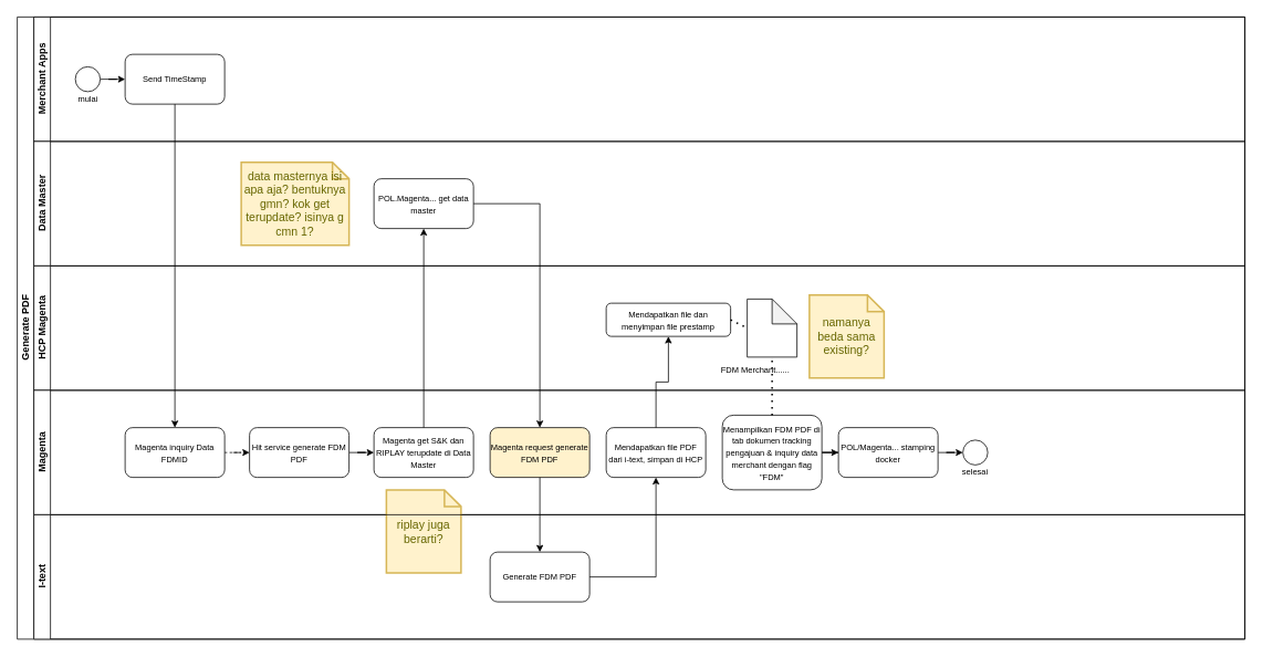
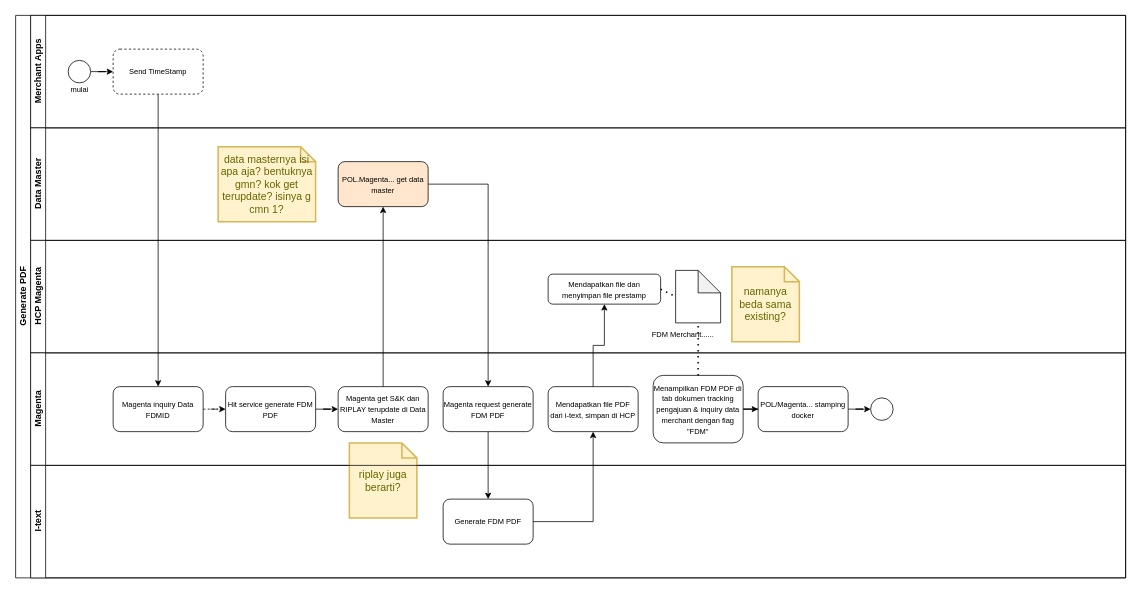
  <mxCell id="0" />
  <mxCell id="1" parent="0" />
  <mxCell id="2" value="Generate PDF" style="swimlane;childLayout=stackLayout;resizeParent=1;resizeParentMax=0;horizontal=0;startSize=20;horizontalStack=0;html=1;" vertex="1" parent="1"><mxGeometry x="20" y="20" width="1480" height="750" as="geometry" /></mxCell>
  <mxCell id="3" value="Merchant Apps" style="swimlane;startSize=20;horizontal=0;html=1;" vertex="1" parent="2"><mxGeometry x="20" width="1460" height="150" as="geometry" /></mxCell>
  <mxCell id="4" style="edgeStyle=orthogonalEdgeStyle;rounded=0;orthogonalLoop=1;jettySize=auto;html=1;" edge="1" parent="3" source="5" target="6"><mxGeometry relative="1" as="geometry" /></mxCell>
  <mxCell id="5" value="" style="ellipse;whiteSpace=wrap;html=1;aspect=fixed;" vertex="1" parent="3"><mxGeometry x="50" y="60" width="30" height="30" as="geometry" /></mxCell>
- <mxCell id="6" value="&lt;font style=&quot;font-size: 10px;&quot;&gt;Send TimeStamp&lt;/font&gt;" style="rounded=1;whiteSpace=wrap;html=1;" vertex="1" parent="3"><mxGeometry x="110" y="45" width="120" height="60" as="geometry" /></mxCell>
+ <mxCell id="6" value="&lt;font style=&quot;font-size: 10px;&quot;&gt;Send TimeStamp&lt;/font&gt;" style="rounded=1;whiteSpace=wrap;html=1;dashed=1;" vertex="1" parent="3"><mxGeometry x="110" y="45" width="120" height="60" as="geometry" /></mxCell>
  <mxCell id="7" value="&lt;font style=&quot;font-size: 10px;&quot;&gt;mulai&lt;/font&gt;" style="text;html=1;align=center;verticalAlign=middle;whiteSpace=wrap;rounded=0;" vertex="1" parent="3"><mxGeometry x="52.5" y="90" width="25" height="15" as="geometry" /></mxCell>
  <mxCell id="8" value="Data Master" style="swimlane;startSize=20;horizontal=0;html=1;" vertex="1" parent="2"><mxGeometry x="20" y="150" width="1460" height="150" as="geometry" /></mxCell>
- <mxCell id="9" value="&lt;font style=&quot;font-size: 10px;&quot;&gt;POL.Magenta... get data master&lt;/font&gt;" style="rounded=1;whiteSpace=wrap;html=1;" vertex="1" parent="8"><mxGeometry x="410" y="45" width="120" height="60" as="geometry" /></mxCell>
+ <mxCell id="9" value="&lt;font style=&quot;font-size: 10px;&quot;&gt;POL.Magenta... get data master&lt;/font&gt;" style="rounded=1;whiteSpace=wrap;html=1;fillColor=#ffe6cc;" vertex="1" parent="8"><mxGeometry x="410" y="45" width="120" height="60" as="geometry" /></mxCell>
  <mxCell id="10" value="data masternya isi apa aja? bentuknya gmn? kok get terupdate? isinya g cmn 1?" style="shape=note;strokeWidth=2;fontSize=14;size=20;whiteSpace=wrap;html=1;fillColor=#fff2cc;strokeColor=#d6b656;fontColor=#666600;" vertex="1" parent="8"><mxGeometry x="250" y="25" width="130" height="100" as="geometry" /></mxCell>
  <mxCell id="11" value="HCP Magenta" style="swimlane;startSize=20;horizontal=0;html=1;" vertex="1" parent="2"><mxGeometry x="20" y="300" width="1460" height="150" as="geometry" /></mxCell>
  <mxCell id="12" value="&lt;font style=&quot;font-size: 10px;&quot;&gt;Mendapatkan file dan menyimpan file prestamp&lt;/font&gt;" style="rounded=1;whiteSpace=wrap;html=1;" vertex="1" parent="11"><mxGeometry x="690" y="45" width="150" height="40" as="geometry" /></mxCell>
  <mxCell id="13" value="" style="shape=note;whiteSpace=wrap;html=1;backgroundOutline=1;darkOpacity=0.05;" vertex="1" parent="11"><mxGeometry x="860" y="40" width="60" height="70" as="geometry" /></mxCell>
  <mxCell id="14" value="" style="endArrow=none;dashed=1;html=1;dashPattern=1 3;strokeWidth=2;rounded=0;exitX=1;exitY=0.5;exitDx=0;exitDy=0;entryX=0;entryY=0.5;entryDx=0;entryDy=0;entryPerimeter=0;" edge="1" parent="11" source="12" target="13"><mxGeometry width="50" height="50" relative="1" as="geometry"><mxPoint x="810" y="120" as="sourcePoint" /><mxPoint x="860" y="70" as="targetPoint" /></mxGeometry></mxCell>
  <mxCell id="15" value="&lt;font style=&quot;font-size: 10px;&quot;&gt;FDM Merchant......&lt;/font&gt;" style="text;html=1;align=center;verticalAlign=middle;whiteSpace=wrap;rounded=0;" vertex="1" parent="11"><mxGeometry x="805" y="110" width="130" height="30" as="geometry" /></mxCell>
  <mxCell id="16" value="namanya beda sama existing?" style="shape=note;strokeWidth=2;fontSize=14;size=20;whiteSpace=wrap;html=1;fillColor=#fff2cc;strokeColor=#d6b656;fontColor=#666600;" vertex="1" parent="11"><mxGeometry x="935" y="35" width="90" height="100" as="geometry" /></mxCell>
  <mxCell id="17" value="Magenta" style="swimlane;startSize=20;horizontal=0;html=1;" vertex="1" parent="2"><mxGeometry x="20" y="450" width="1460" height="150" as="geometry" /></mxCell>
  <mxCell id="18" style="edgeStyle=orthogonalEdgeStyle;rounded=0;orthogonalLoop=1;jettySize=auto;html=1;entryX=0;entryY=0.5;entryDx=0;entryDy=0;dashed=1;" edge="1" parent="17" source="19" target="21"><mxGeometry relative="1" as="geometry" /></mxCell>
  <mxCell id="19" value="&lt;font style=&quot;font-size: 10px;&quot;&gt;Magenta inquiry Data FDMID&lt;/font&gt;" style="rounded=1;whiteSpace=wrap;html=1;" vertex="1" parent="17"><mxGeometry x="110" y="45" width="120" height="60" as="geometry" /></mxCell>
  <mxCell id="20" style="edgeStyle=orthogonalEdgeStyle;rounded=0;orthogonalLoop=1;jettySize=auto;html=1;entryX=0;entryY=0.5;entryDx=0;entryDy=0;" edge="1" parent="17" source="21" target="22"><mxGeometry relative="1" as="geometry" /></mxCell>
  <mxCell id="21" value="&lt;font style=&quot;font-size: 10px;&quot;&gt;Hit service generate FDM PDF&lt;/font&gt;" style="rounded=1;whiteSpace=wrap;html=1;" vertex="1" parent="17"><mxGeometry x="260" y="45" width="120" height="60" as="geometry" /></mxCell>
  <mxCell id="22" value="&lt;font style=&quot;font-size: 10px;&quot;&gt;Magenta get S&amp;amp;K dan RIPLAY terupdate di Data Master&lt;/font&gt;" style="rounded=1;whiteSpace=wrap;html=1;" vertex="1" parent="17"><mxGeometry x="410" y="45" width="120" height="60" as="geometry" /></mxCell>
- <mxCell id="23" value="&lt;font style=&quot;font-size: 10px;&quot;&gt;Magenta request generate FDM PDF&lt;/font&gt;" style="rounded=1;whiteSpace=wrap;html=1;fillColor=#fff2cc;" vertex="1" parent="17"><mxGeometry x="550" y="45" width="120" height="60" as="geometry" /></mxCell>
+ <mxCell id="23" value="&lt;font style=&quot;font-size: 10px;&quot;&gt;Magenta request generate FDM PDF&lt;/font&gt;" style="rounded=1;whiteSpace=wrap;html=1;" vertex="1" parent="17"><mxGeometry x="550" y="45" width="120" height="60" as="geometry" /></mxCell>
  <mxCell id="24" value="&lt;font style=&quot;font-size: 10px;&quot;&gt;Mendapatkan file PDF dari i-text, simpan di HCP&lt;/font&gt;" style="rounded=1;whiteSpace=wrap;html=1;" vertex="1" parent="17"><mxGeometry x="690" y="45" width="120" height="60" as="geometry" /></mxCell>
  <mxCell id="25" style="edgeStyle=orthogonalEdgeStyle;rounded=0;orthogonalLoop=1;jettySize=auto;html=1;entryX=0;entryY=0.5;entryDx=0;entryDy=0;" edge="1" parent="17" source="26" target="28"><mxGeometry relative="1" as="geometry" /></mxCell>
  <mxCell id="26" value="&lt;font style=&quot;font-size: 10px;&quot;&gt;Menampilkan FDM PDF di tab dokumen tracking pengajuan &amp;amp; inquiry data merchant dengan flag &quot;FDM&quot;&lt;/font&gt;" style="rounded=1;whiteSpace=wrap;html=1;" vertex="1" parent="17"><mxGeometry x="830" y="30" width="120" height="90" as="geometry" /></mxCell>
  <mxCell id="27" style="edgeStyle=orthogonalEdgeStyle;rounded=0;orthogonalLoop=1;jettySize=auto;html=1;" edge="1" parent="17" source="28" target="29"><mxGeometry relative="1" as="geometry" /></mxCell>
  <mxCell id="28" value="&lt;span style=&quot;font-size: 10px;&quot;&gt;POL/Magenta... stamping docker&lt;/span&gt;" style="rounded=1;whiteSpace=wrap;html=1;" vertex="1" parent="17"><mxGeometry x="970" y="45" width="120" height="60" as="geometry" /></mxCell>
  <mxCell id="29" value="" style="ellipse;whiteSpace=wrap;html=1;aspect=fixed;" vertex="1" parent="17"><mxGeometry x="1120" y="60" width="30" height="30" as="geometry" /></mxCell>
- <mxCell id="30" value="&lt;font style=&quot;font-size: 10px;&quot;&gt;selesai&lt;/font&gt;" style="text;html=1;align=center;verticalAlign=middle;whiteSpace=wrap;rounded=0;" vertex="1" parent="17"><mxGeometry x="1115" y="90" width="40" height="15" as="geometry" /></mxCell>
  <mxCell id="31" value="riplay juga berarti?" style="shape=note;strokeWidth=2;fontSize=14;size=20;whiteSpace=wrap;html=1;fillColor=#fff2cc;strokeColor=#d6b656;fontColor=#666600;" vertex="1" parent="17"><mxGeometry x="425" y="120" width="90" height="100" as="geometry" /></mxCell>
  <mxCell id="32" value="I-text" style="swimlane;startSize=20;horizontal=0;html=1;" vertex="1" parent="2"><mxGeometry x="20" y="600" width="1460" height="150" as="geometry" /></mxCell>
  <mxCell id="33" value="&lt;font style=&quot;font-size: 10px;&quot;&gt;Generate FDM PDF&lt;/font&gt;" style="rounded=1;whiteSpace=wrap;html=1;" vertex="1" parent="32"><mxGeometry x="550" y="45" width="120" height="60" as="geometry" /></mxCell>
  <mxCell id="34" style="edgeStyle=orthogonalEdgeStyle;rounded=0;orthogonalLoop=1;jettySize=auto;html=1;entryX=0.5;entryY=0;entryDx=0;entryDy=0;" edge="1" parent="2" source="6" target="19"><mxGeometry relative="1" as="geometry" /></mxCell>
  <mxCell id="35" style="edgeStyle=orthogonalEdgeStyle;rounded=0;orthogonalLoop=1;jettySize=auto;html=1;entryX=0.5;entryY=1;entryDx=0;entryDy=0;" edge="1" parent="2" source="22" target="9"><mxGeometry relative="1" as="geometry" /></mxCell>
  <mxCell id="36" style="edgeStyle=orthogonalEdgeStyle;rounded=0;orthogonalLoop=1;jettySize=auto;html=1;entryX=0.5;entryY=0;entryDx=0;entryDy=0;" edge="1" parent="2" source="9" target="23"><mxGeometry relative="1" as="geometry" /></mxCell>
  <mxCell id="37" style="edgeStyle=orthogonalEdgeStyle;rounded=0;orthogonalLoop=1;jettySize=auto;html=1;entryX=0.5;entryY=0;entryDx=0;entryDy=0;" edge="1" parent="2" source="23" target="33"><mxGeometry relative="1" as="geometry" /></mxCell>
  <mxCell id="38" style="edgeStyle=orthogonalEdgeStyle;rounded=0;orthogonalLoop=1;jettySize=auto;html=1;entryX=0.5;entryY=1;entryDx=0;entryDy=0;" edge="1" parent="2" source="33" target="24"><mxGeometry relative="1" as="geometry" /></mxCell>
  <mxCell id="39" style="edgeStyle=orthogonalEdgeStyle;rounded=0;orthogonalLoop=1;jettySize=auto;html=1;entryX=0.5;entryY=1;entryDx=0;entryDy=0;" edge="1" parent="2" source="24" target="12"><mxGeometry relative="1" as="geometry" /></mxCell>
  <mxCell id="40" value="" style="endArrow=none;dashed=1;html=1;dashPattern=1 3;strokeWidth=2;rounded=0;exitX=0.5;exitY=0;exitDx=0;exitDy=0;entryX=0.5;entryY=1;entryDx=0;entryDy=0;entryPerimeter=0;" edge="1" parent="2" source="26" target="13"><mxGeometry width="50" height="50" relative="1" as="geometry"><mxPoint x="840" y="385" as="sourcePoint" /><mxPoint x="890" y="385" as="targetPoint" /></mxGeometry></mxCell>
